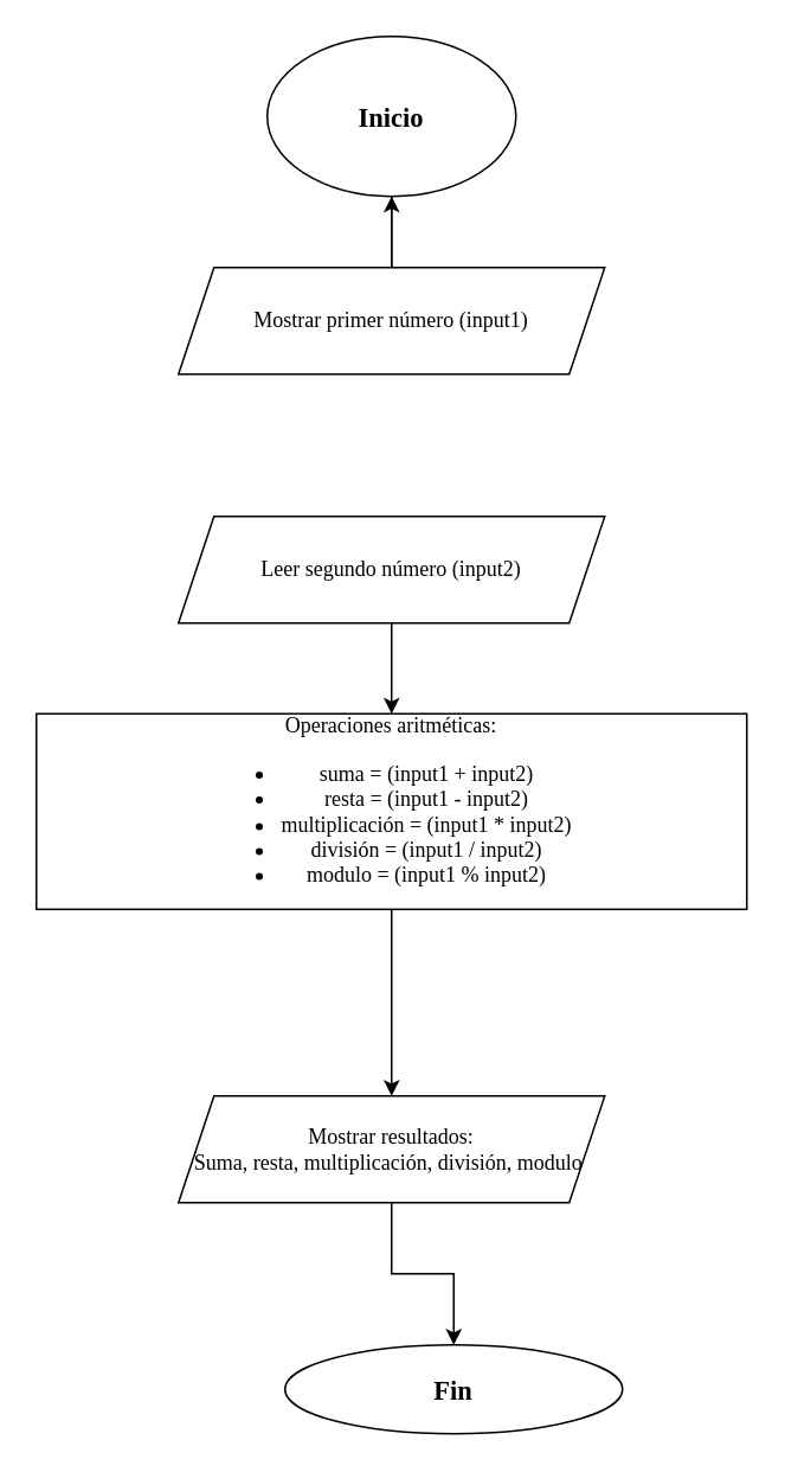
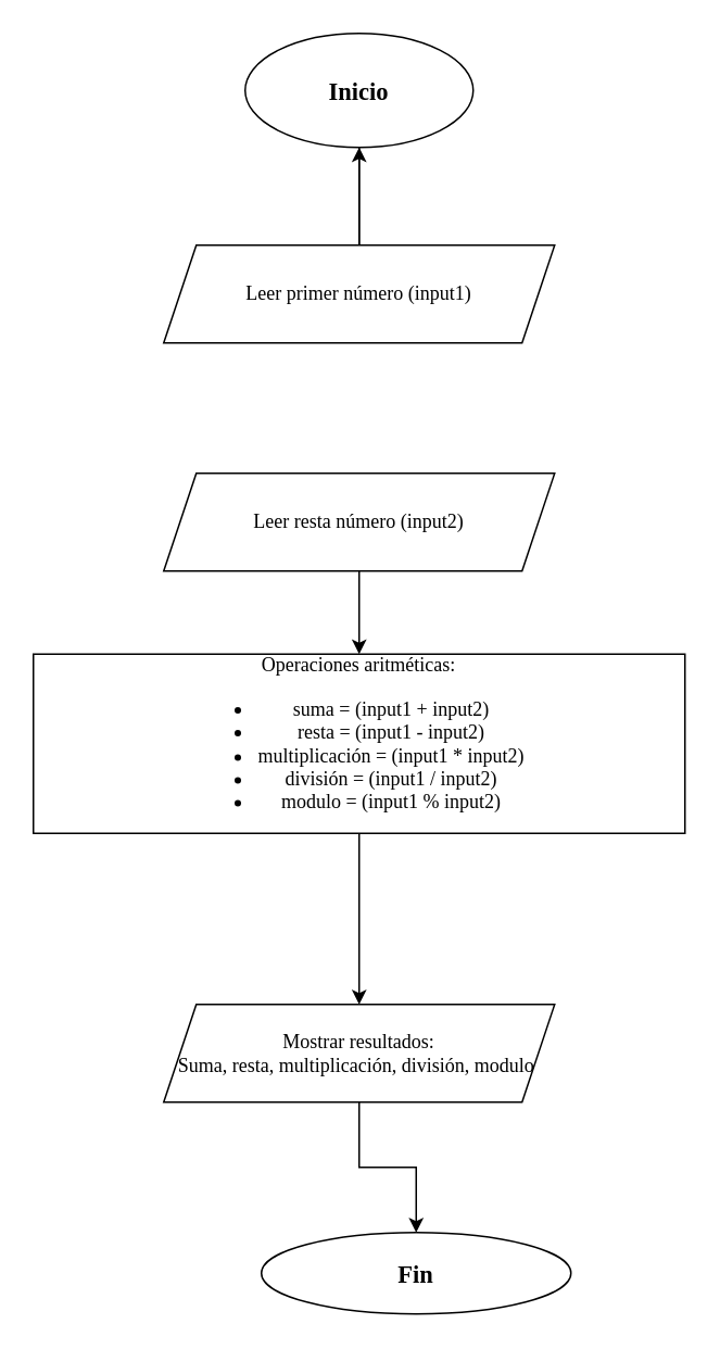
  <mxCell id="0" />
  <mxCell id="1" parent="0" />
- <mxCell id="2" value="&lt;h2&gt;&lt;font face=&quot;Tahoma&quot; style=&quot;font-size: 15px&quot;&gt;Inicio&lt;/font&gt;&lt;/h2&gt;" style="ellipse;whiteSpace=wrap;html=1;" vertex="1" parent="1"><mxGeometry x="150" y="20" width="140" height="90" as="geometry" /></mxCell>
+ <mxCell id="2" value="&lt;h2&gt;&lt;font face=&quot;Tahoma&quot; style=&quot;font-size: 15px&quot;&gt;Inicio&lt;/font&gt;&lt;/h2&gt;" style="ellipse;whiteSpace=wrap;html=1;" vertex="1" parent="1"><mxGeometry x="150" y="20" width="140" height="70" as="geometry" /></mxCell>
  <mxCell id="3" value="" style="endArrow=classic;html=1;rounded=0;fontFamily=Tahoma;" edge="1" parent="1" source="2"><mxGeometry width="50" height="50" relative="1" as="geometry"><mxPoint x="200" y="200" as="sourcePoint" /><mxPoint x="220" y="160" as="targetPoint" /></mxGeometry></mxCell>
  <mxCell id="4" value="" style="edgeStyle=orthogonalEdgeStyle;rounded=0;orthogonalLoop=1;jettySize=auto;html=1;fontFamily=Tahoma;" edge="1" parent="1" source="5" target="2"><mxGeometry relative="1" as="geometry" /></mxCell>
- <mxCell id="5" value="Mostrar primer número (input1)" style="shape=parallelogram;perimeter=parallelogramPerimeter;whiteSpace=wrap;html=1;fixedSize=1;fontFamily=Tahoma;" vertex="1" parent="1"><mxGeometry x="100" y="150" width="240" height="60" as="geometry" /></mxCell>
+ <mxCell id="5" value="Leer primer número (input1)" style="shape=parallelogram;perimeter=parallelogramPerimeter;whiteSpace=wrap;html=1;fixedSize=1;fontFamily=Tahoma;" vertex="1" parent="1"><mxGeometry x="100" y="150" width="240" height="60" as="geometry" /></mxCell>
  <mxCell id="6" value="" style="edgeStyle=orthogonalEdgeStyle;rounded=0;orthogonalLoop=1;jettySize=auto;html=1;fontFamily=Tahoma;" edge="1" parent="1" source="7" target="9"><mxGeometry relative="1" as="geometry" /></mxCell>
- <mxCell id="7" value="Leer segundo número (input2)" style="shape=parallelogram;perimeter=parallelogramPerimeter;whiteSpace=wrap;html=1;fixedSize=1;fontFamily=Tahoma;" vertex="1" parent="1"><mxGeometry x="100" y="290" width="240" height="60" as="geometry" /></mxCell>
+ <mxCell id="7" value="Leer resta número (input2)" style="shape=parallelogram;perimeter=parallelogramPerimeter;whiteSpace=wrap;html=1;fixedSize=1;fontFamily=Tahoma;" vertex="1" parent="1"><mxGeometry x="100" y="290" width="240" height="60" as="geometry" /></mxCell>
  <mxCell id="8" value="" style="edgeStyle=orthogonalEdgeStyle;rounded=0;orthogonalLoop=1;jettySize=auto;html=1;fontFamily=Tahoma;" edge="1" parent="1" source="9" target="11"><mxGeometry relative="1" as="geometry" /></mxCell>
  <mxCell id="9" value="Operaciones aritméticas:&lt;br&gt;&lt;ul&gt;&lt;li&gt;suma = (input1 + input2)&lt;/li&gt;&lt;li&gt;resta = (input1 - input2)&lt;/li&gt;&lt;li&gt;multiplicación = (input1 * input2)&lt;/li&gt;&lt;li&gt;división = (input1 / input2)&lt;/li&gt;&lt;li&gt;modulo = (input1 % input2)&lt;/li&gt;&lt;/ul&gt;" style="whiteSpace=wrap;html=1;fontFamily=Tahoma;" vertex="1" parent="1"><mxGeometry x="20" y="401" width="400" height="110" as="geometry" /></mxCell>
  <mxCell id="10" value="" style="edgeStyle=orthogonalEdgeStyle;rounded=0;orthogonalLoop=1;jettySize=auto;html=1;fontFamily=Tahoma;" edge="1" parent="1" source="11" target="12"><mxGeometry relative="1" as="geometry" /></mxCell>
  <mxCell id="11" value="Mostrar resultados:&lt;br&gt;Suma, resta, multiplicación, división, modulo&amp;nbsp;" style="shape=parallelogram;perimeter=parallelogramPerimeter;whiteSpace=wrap;html=1;fixedSize=1;fontFamily=Tahoma;" vertex="1" parent="1"><mxGeometry x="100" y="616" width="240" height="60" as="geometry" /></mxCell>
  <mxCell id="12" value="&lt;b&gt;&lt;font style=&quot;font-size: 15px&quot;&gt;Fin&lt;/font&gt;&lt;/b&gt;" style="ellipse;whiteSpace=wrap;html=1;fontFamily=Tahoma;" vertex="1" parent="1"><mxGeometry x="160" y="756" width="190" height="50" as="geometry" /></mxCell>
